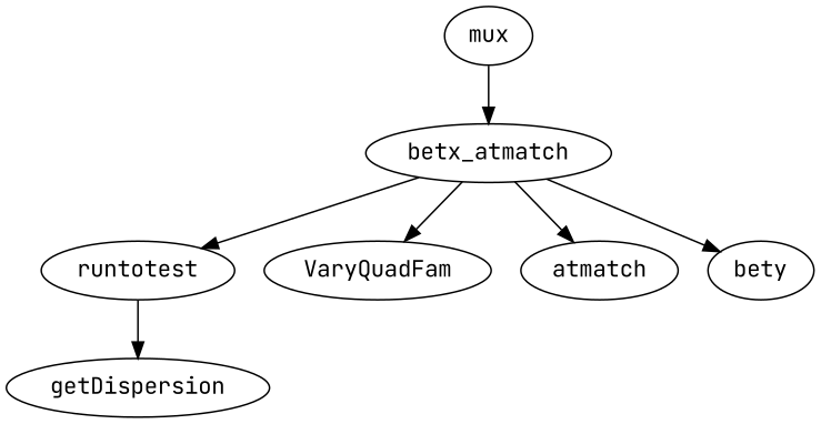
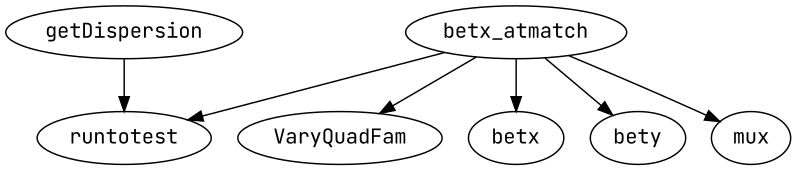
  digraph {
    fontname="JetBrains Mono"
    node [fontname="JetBrains Mono"]
    edge [fontname="JetBrains Mono"]
    n1 [label=runtotest]
    getDispersion
    n3 [label=betx_atmatch]
    VaryQuadFam
-   betx [label=atmatch]
+   betx
    bety
    mux
-   n1 -> getDispersion
+   getDispersion -> n1
    n3 -> n1
    n3 -> VaryQuadFam
    n3 -> betx
    n3 -> bety
-   mux -> n3
+   n3 -> mux
  }
